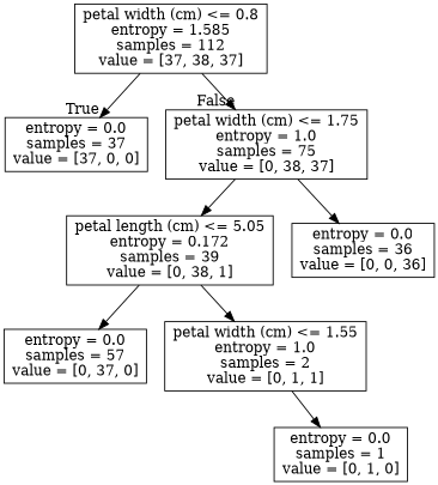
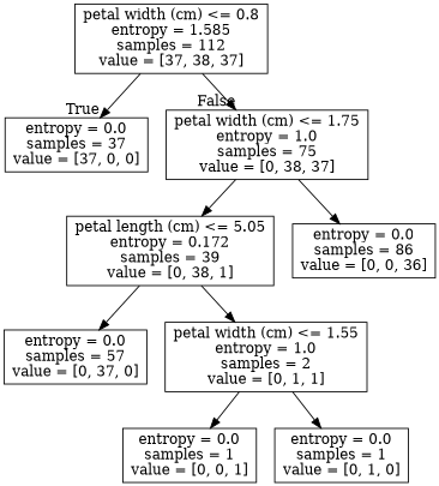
  digraph {
    node [shape=box]
    n1 [label="petal width (cm) <= 0.8\nentropy = 1.585\nsamples = 112\nvalue = [37, 38, 37]"]
    n2 [label="entropy = 0.0\nsamples = 37\nvalue = [37, 0, 0]"]
    n3 [label="petal width (cm) <= 1.75\nentropy = 1.0\nsamples = 75\nvalue = [0, 38, 37]"]
    n4 [label="petal length (cm) <= 5.05\nentropy = 0.172\nsamples = 39\nvalue = [0, 38, 1]"]
-   n5 [label="entropy = 0.0\nsamples = 36\nvalue = [0, 0, 36]"]
+   n5 [label="entropy = 0.0\nsamples = 86\nvalue = [0, 0, 36]"]
    n6 [label="entropy = 0.0\nsamples = 57\nvalue = [0, 37, 0]"]
    n7 [label="petal width (cm) <= 1.55\nentropy = 1.0\nsamples = 2\nvalue = [0, 1, 1]"]
+   n8 [label="entropy = 0.0\nsamples = 1\nvalue = [0, 0, 1]"]
    n9 [label="entropy = 0.0\nsamples = 1\nvalue = [0, 1, 0]"]
    n1 -> n2 [headlabel=True labelangle=45 labeldistance=2.5]
    n1 -> n3 [headlabel=False labelangle=-45 labeldistance=2.5]
    n3 -> n4
    n3 -> n5
    n4 -> n6
    n4 -> n7
+   n7 -> n8
    n7 -> n9
  }
